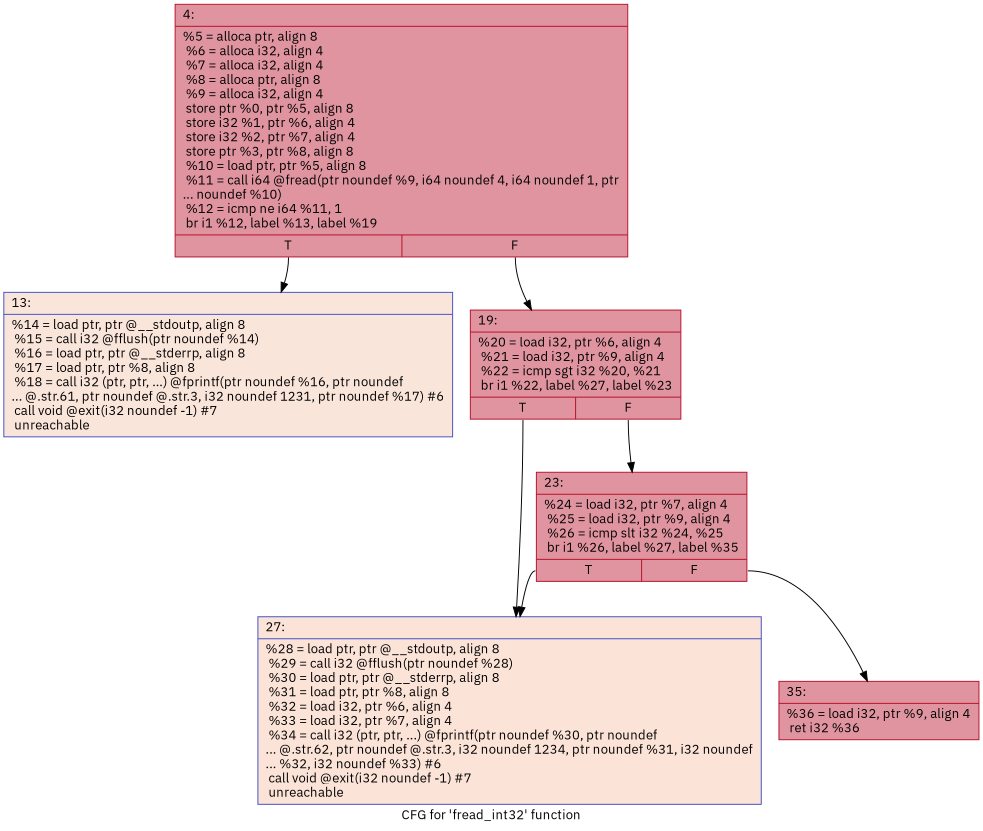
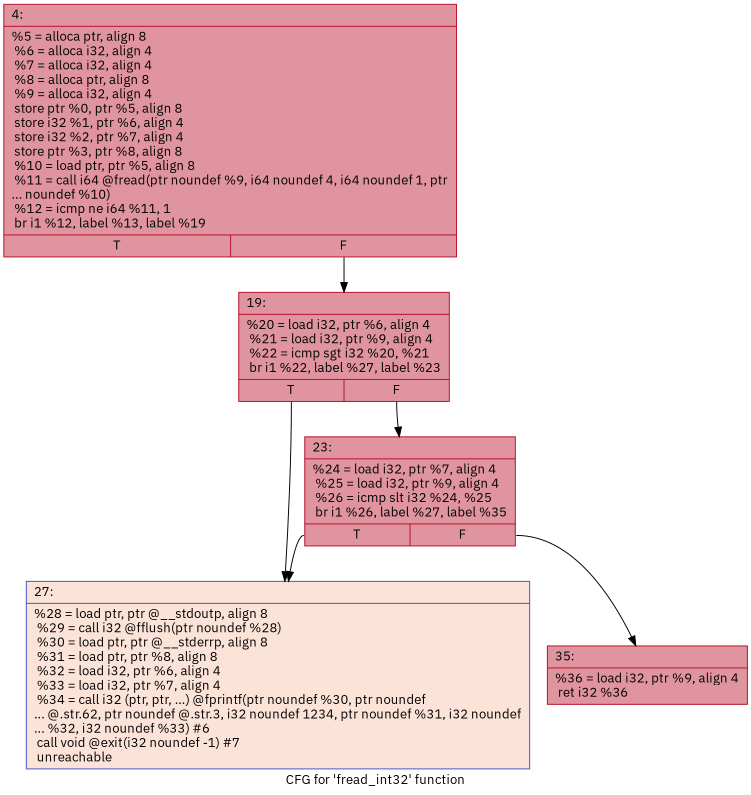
  digraph {
    label="CFG for 'fread_int32' function"
    fontname="IBM Plex Sans"
    node [color="#b70d28ff" fillcolor="#b70d2870" fontname="IBM Plex Sans" shape=record style=filled]
    edge [tailport=s0 fontname="IBM Plex Sans"]
    n1 [label="{4:\l|  %5 = alloca ptr, align 8\l  %6 = alloca i32, align 4\l  %7 = alloca i32, align 4\l  %8 = alloca ptr, align 8\l  %9 = alloca i32, align 4\l  store ptr %0, ptr %5, align 8\l  store i32 %1, ptr %6, align 4\l  store i32 %2, ptr %7, align 4\l  store ptr %3, ptr %8, align 8\l  %10 = load ptr, ptr %5, align 8\l  %11 = call i64 @fread(ptr noundef %9, i64 noundef 4, i64 noundef 1, ptr\l... noundef %10)\l  %12 = icmp ne i64 %11, 1\l  br i1 %12, label %13, label %19\l|{<s0>T|<s1>F}}"]
-   n2 [color="#3d50c3ff" fillcolor="#f4c5ad70" label="{13:\l|  %14 = load ptr, ptr @__stdoutp, align 8\l  %15 = call i32 @fflush(ptr noundef %14)\l  %16 = load ptr, ptr @__stderrp, align 8\l  %17 = load ptr, ptr %8, align 8\l  %18 = call i32 (ptr, ptr, ...) @fprintf(ptr noundef %16, ptr noundef\l... @.str.61, ptr noundef @.str.3, i32 noundef 1231, ptr noundef %17) #6\l  call void @exit(i32 noundef -1) #7\l  unreachable\l}"]
    n3 [label="{19:\l|  %20 = load i32, ptr %6, align 4\l  %21 = load i32, ptr %9, align 4\l  %22 = icmp sgt i32 %20, %21\l  br i1 %22, label %27, label %23\l|{<s0>T|<s1>F}}"]
    n4 [color="#3d50c3ff" fillcolor="#f6bfa670" label="{27:\l|  %28 = load ptr, ptr @__stdoutp, align 8\l  %29 = call i32 @fflush(ptr noundef %28)\l  %30 = load ptr, ptr @__stderrp, align 8\l  %31 = load ptr, ptr %8, align 8\l  %32 = load i32, ptr %6, align 4\l  %33 = load i32, ptr %7, align 4\l  %34 = call i32 (ptr, ptr, ...) @fprintf(ptr noundef %30, ptr noundef\l... @.str.62, ptr noundef @.str.3, i32 noundef 1234, ptr noundef %31, i32 noundef\l... %32, i32 noundef %33) #6\l  call void @exit(i32 noundef -1) #7\l  unreachable\l}"]
    n5 [label="{23:\l|  %24 = load i32, ptr %7, align 4\l  %25 = load i32, ptr %9, align 4\l  %26 = icmp slt i32 %24, %25\l  br i1 %26, label %27, label %35\l|{<s0>T|<s1>F}}"]
    n6 [label="{35:\l|  %36 = load i32, ptr %9, align 4\l  ret i32 %36\l}"]
-   n1 -> n2
    n1 -> n3 [tailport=s1]
    n3 -> n4
    n3 -> n5 [tailport=s1]
    n5 -> n4
    n5 -> n6 [tailport=s1]
  }
